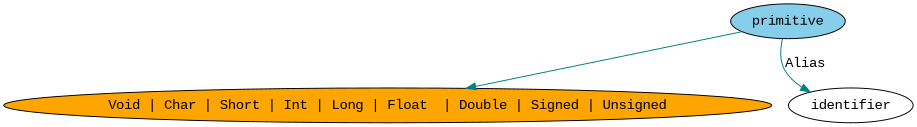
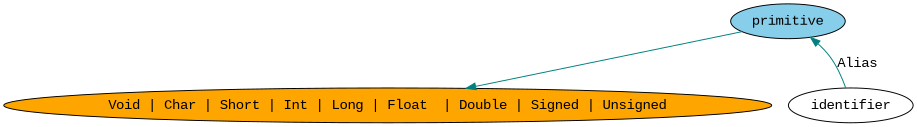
  digraph {
    fontname="Liberation Mono"
    node [style=filled fontname="Liberation Mono"]
    edge [color=teal fontname="Liberation Mono"]
    primitive [fillcolor=skyblue]
    " Void | Char | Short | Int | Long | Float  | Double | Signed | Unsigned " [fillcolor=orange]
    identifier [fillcolor=white]
    primitive -> " Void | Char | Short | Int | Long | Float  | Double | Signed | Unsigned "
-   primitive -> identifier [label=Alias]
+   identifier -> primitive [label=Alias]
  }
